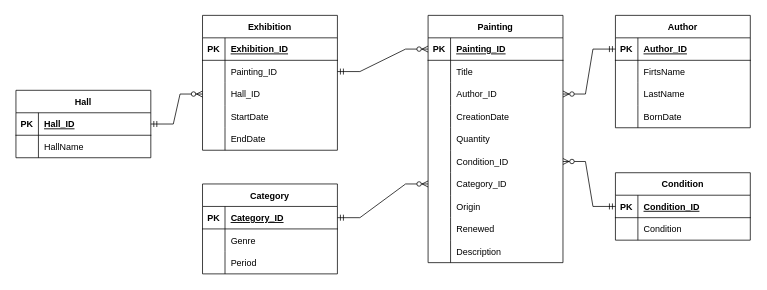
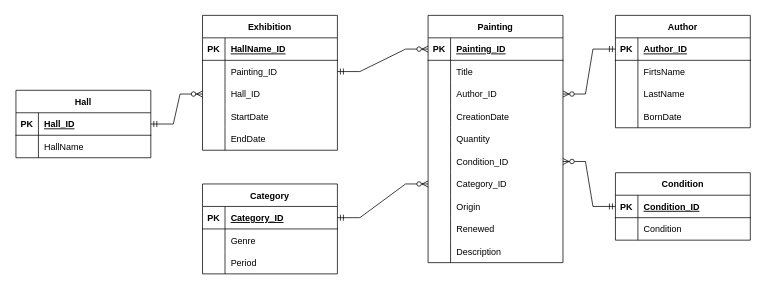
  <mxCell id="0" />
  <mxCell id="1" parent="0" />
  <mxCell id="2" value="Hall" style="shape=table;startSize=30;container=1;collapsible=1;childLayout=tableLayout;fixedRows=1;rowLines=0;fontStyle=1;align=center;resizeLast=1;" parent="1" vertex="1"><mxGeometry x="20" y="120" width="180" height="90" as="geometry" /></mxCell>
  <mxCell id="3" value="" style="shape=tableRow;horizontal=0;startSize=0;swimlaneHead=0;swimlaneBody=0;fillColor=none;collapsible=0;dropTarget=0;points=[[0,0.5],[1,0.5]];portConstraint=eastwest;top=0;left=0;right=0;bottom=1;" parent="2" vertex="1"><mxGeometry y="30" width="180" height="30" as="geometry" /></mxCell>
  <mxCell id="4" value="PK" style="shape=partialRectangle;connectable=0;fillColor=none;top=0;left=0;bottom=0;right=0;fontStyle=1;overflow=hidden;" parent="3" vertex="1"><mxGeometry width="30" height="30" as="geometry"><mxRectangle width="30" height="30" as="alternateBounds" /></mxGeometry></mxCell>
  <mxCell id="5" value="Hall_ID" style="shape=partialRectangle;connectable=0;fillColor=none;top=0;left=0;bottom=0;right=0;align=left;spacingLeft=6;fontStyle=5;overflow=hidden;" parent="3" vertex="1"><mxGeometry x="30" width="150" height="30" as="geometry"><mxRectangle width="150" height="30" as="alternateBounds" /></mxGeometry></mxCell>
  <mxCell id="6" value="" style="shape=tableRow;horizontal=0;startSize=0;swimlaneHead=0;swimlaneBody=0;fillColor=none;collapsible=0;dropTarget=0;points=[[0,0.5],[1,0.5]];portConstraint=eastwest;top=0;left=0;right=0;bottom=0;" parent="2" vertex="1"><mxGeometry y="60" width="180" height="30" as="geometry" /></mxCell>
  <mxCell id="7" value="" style="shape=partialRectangle;connectable=0;fillColor=none;top=0;left=0;bottom=0;right=0;editable=1;overflow=hidden;" parent="6" vertex="1"><mxGeometry width="30" height="30" as="geometry"><mxRectangle width="30" height="30" as="alternateBounds" /></mxGeometry></mxCell>
  <mxCell id="8" value="HallName" style="shape=partialRectangle;connectable=0;fillColor=none;top=0;left=0;bottom=0;right=0;align=left;spacingLeft=6;overflow=hidden;" parent="6" vertex="1"><mxGeometry x="30" width="150" height="30" as="geometry"><mxRectangle width="150" height="30" as="alternateBounds" /></mxGeometry></mxCell>
  <mxCell id="9" value="Exhibition" style="shape=table;startSize=30;container=1;collapsible=1;childLayout=tableLayout;fixedRows=1;rowLines=0;fontStyle=1;align=center;resizeLast=1;" parent="1" vertex="1"><mxGeometry x="269" y="20" width="180" height="180" as="geometry" /></mxCell>
  <mxCell id="10" value="" style="shape=tableRow;horizontal=0;startSize=0;swimlaneHead=0;swimlaneBody=0;fillColor=none;collapsible=0;dropTarget=0;points=[[0,0.5],[1,0.5]];portConstraint=eastwest;top=0;left=0;right=0;bottom=1;" parent="9" vertex="1"><mxGeometry y="30" width="180" height="30" as="geometry" /></mxCell>
  <mxCell id="11" value="PK" style="shape=partialRectangle;connectable=0;fillColor=none;top=0;left=0;bottom=0;right=0;fontStyle=1;overflow=hidden;" parent="10" vertex="1"><mxGeometry width="30" height="30" as="geometry"><mxRectangle width="30" height="30" as="alternateBounds" /></mxGeometry></mxCell>
- <mxCell id="12" value="Exhibition_ID" style="shape=partialRectangle;connectable=0;fillColor=none;top=0;left=0;bottom=0;right=0;align=left;spacingLeft=6;fontStyle=5;overflow=hidden;" parent="10" vertex="1"><mxGeometry x="30" width="150" height="30" as="geometry"><mxRectangle width="150" height="30" as="alternateBounds" /></mxGeometry></mxCell>
+ <mxCell id="12" value="HallName_ID" style="shape=partialRectangle;connectable=0;fillColor=none;top=0;left=0;bottom=0;right=0;align=left;spacingLeft=6;fontStyle=5;overflow=hidden;" parent="10" vertex="1"><mxGeometry x="30" width="150" height="30" as="geometry"><mxRectangle width="150" height="30" as="alternateBounds" /></mxGeometry></mxCell>
  <mxCell id="13" value="" style="shape=tableRow;horizontal=0;startSize=0;swimlaneHead=0;swimlaneBody=0;fillColor=none;collapsible=0;dropTarget=0;points=[[0,0.5],[1,0.5]];portConstraint=eastwest;top=0;left=0;right=0;bottom=0;" parent="9" vertex="1"><mxGeometry y="60" width="180" height="30" as="geometry" /></mxCell>
  <mxCell id="14" value="" style="shape=partialRectangle;connectable=0;fillColor=none;top=0;left=0;bottom=0;right=0;editable=1;overflow=hidden;" parent="13" vertex="1"><mxGeometry width="30" height="30" as="geometry"><mxRectangle width="30" height="30" as="alternateBounds" /></mxGeometry></mxCell>
  <mxCell id="15" value="Painting_ID" style="shape=partialRectangle;connectable=0;fillColor=none;top=0;left=0;bottom=0;right=0;align=left;spacingLeft=6;overflow=hidden;" parent="13" vertex="1"><mxGeometry x="30" width="150" height="30" as="geometry"><mxRectangle width="150" height="30" as="alternateBounds" /></mxGeometry></mxCell>
  <mxCell id="16" value="" style="shape=tableRow;horizontal=0;startSize=0;swimlaneHead=0;swimlaneBody=0;fillColor=none;collapsible=0;dropTarget=0;points=[[0,0.5],[1,0.5]];portConstraint=eastwest;top=0;left=0;right=0;bottom=0;" parent="9" vertex="1"><mxGeometry y="90" width="180" height="30" as="geometry" /></mxCell>
  <mxCell id="17" value="" style="shape=partialRectangle;connectable=0;fillColor=none;top=0;left=0;bottom=0;right=0;editable=1;overflow=hidden;" parent="16" vertex="1"><mxGeometry width="30" height="30" as="geometry"><mxRectangle width="30" height="30" as="alternateBounds" /></mxGeometry></mxCell>
  <mxCell id="18" value="Hall_ID" style="shape=partialRectangle;connectable=0;fillColor=none;top=0;left=0;bottom=0;right=0;align=left;spacingLeft=6;overflow=hidden;" parent="16" vertex="1"><mxGeometry x="30" width="150" height="30" as="geometry"><mxRectangle width="150" height="30" as="alternateBounds" /></mxGeometry></mxCell>
  <mxCell id="19" value="" style="shape=tableRow;horizontal=0;startSize=0;swimlaneHead=0;swimlaneBody=0;fillColor=none;collapsible=0;dropTarget=0;points=[[0,0.5],[1,0.5]];portConstraint=eastwest;top=0;left=0;right=0;bottom=0;" parent="9" vertex="1"><mxGeometry y="120" width="180" height="30" as="geometry" /></mxCell>
  <mxCell id="20" value="" style="shape=partialRectangle;connectable=0;fillColor=none;top=0;left=0;bottom=0;right=0;editable=1;overflow=hidden;" parent="19" vertex="1"><mxGeometry width="30" height="30" as="geometry"><mxRectangle width="30" height="30" as="alternateBounds" /></mxGeometry></mxCell>
  <mxCell id="21" value="StartDate" style="shape=partialRectangle;connectable=0;fillColor=none;top=0;left=0;bottom=0;right=0;align=left;spacingLeft=6;overflow=hidden;" parent="19" vertex="1"><mxGeometry x="30" width="150" height="30" as="geometry"><mxRectangle width="150" height="30" as="alternateBounds" /></mxGeometry></mxCell>
  <mxCell id="22" value="" style="shape=tableRow;horizontal=0;startSize=0;swimlaneHead=0;swimlaneBody=0;fillColor=none;collapsible=0;dropTarget=0;points=[[0,0.5],[1,0.5]];portConstraint=eastwest;top=0;left=0;right=0;bottom=0;" parent="9" vertex="1"><mxGeometry y="150" width="180" height="30" as="geometry" /></mxCell>
  <mxCell id="23" value="" style="shape=partialRectangle;connectable=0;fillColor=none;top=0;left=0;bottom=0;right=0;editable=1;overflow=hidden;" parent="22" vertex="1"><mxGeometry width="30" height="30" as="geometry"><mxRectangle width="30" height="30" as="alternateBounds" /></mxGeometry></mxCell>
  <mxCell id="24" value="EndDate" style="shape=partialRectangle;connectable=0;fillColor=none;top=0;left=0;bottom=0;right=0;align=left;spacingLeft=6;overflow=hidden;" parent="22" vertex="1"><mxGeometry x="30" width="150" height="30" as="geometry"><mxRectangle width="150" height="30" as="alternateBounds" /></mxGeometry></mxCell>
  <mxCell id="25" value="" style="edgeStyle=entityRelationEdgeStyle;fontSize=12;html=1;endArrow=ERzeroToMany;startArrow=ERmandOne;rounded=0;exitX=1;exitY=0.5;exitDx=0;exitDy=0;entryX=0;entryY=0.5;entryDx=0;entryDy=0;" parent="1" source="3" target="16" edge="1"><mxGeometry width="100" height="100" relative="1" as="geometry"><mxPoint x="240" y="335" as="sourcePoint" /><mxPoint x="340" y="235" as="targetPoint" /></mxGeometry></mxCell>
  <mxCell id="26" value="Category" style="shape=table;startSize=30;container=1;collapsible=1;childLayout=tableLayout;fixedRows=1;rowLines=0;fontStyle=1;align=center;resizeLast=1;" parent="1" vertex="1"><mxGeometry x="269" y="245" width="180" height="120" as="geometry" /></mxCell>
  <mxCell id="27" value="" style="shape=tableRow;horizontal=0;startSize=0;swimlaneHead=0;swimlaneBody=0;fillColor=none;collapsible=0;dropTarget=0;points=[[0,0.5],[1,0.5]];portConstraint=eastwest;top=0;left=0;right=0;bottom=1;" parent="26" vertex="1"><mxGeometry y="30" width="180" height="30" as="geometry" /></mxCell>
  <mxCell id="28" value="PK" style="shape=partialRectangle;connectable=0;fillColor=none;top=0;left=0;bottom=0;right=0;fontStyle=1;overflow=hidden;" parent="27" vertex="1"><mxGeometry width="30" height="30" as="geometry"><mxRectangle width="30" height="30" as="alternateBounds" /></mxGeometry></mxCell>
  <mxCell id="29" value="Category_ID" style="shape=partialRectangle;connectable=0;fillColor=none;top=0;left=0;bottom=0;right=0;align=left;spacingLeft=6;fontStyle=5;overflow=hidden;" parent="27" vertex="1"><mxGeometry x="30" width="150" height="30" as="geometry"><mxRectangle width="150" height="30" as="alternateBounds" /></mxGeometry></mxCell>
  <mxCell id="30" value="" style="shape=tableRow;horizontal=0;startSize=0;swimlaneHead=0;swimlaneBody=0;fillColor=none;collapsible=0;dropTarget=0;points=[[0,0.5],[1,0.5]];portConstraint=eastwest;top=0;left=0;right=0;bottom=0;" parent="26" vertex="1"><mxGeometry y="60" width="180" height="30" as="geometry" /></mxCell>
  <mxCell id="31" value="" style="shape=partialRectangle;connectable=0;fillColor=none;top=0;left=0;bottom=0;right=0;editable=1;overflow=hidden;" parent="30" vertex="1"><mxGeometry width="30" height="30" as="geometry"><mxRectangle width="30" height="30" as="alternateBounds" /></mxGeometry></mxCell>
  <mxCell id="32" value="Genre" style="shape=partialRectangle;connectable=0;fillColor=none;top=0;left=0;bottom=0;right=0;align=left;spacingLeft=6;overflow=hidden;" parent="30" vertex="1"><mxGeometry x="30" width="150" height="30" as="geometry"><mxRectangle width="150" height="30" as="alternateBounds" /></mxGeometry></mxCell>
  <mxCell id="33" value="" style="shape=tableRow;horizontal=0;startSize=0;swimlaneHead=0;swimlaneBody=0;fillColor=none;collapsible=0;dropTarget=0;points=[[0,0.5],[1,0.5]];portConstraint=eastwest;top=0;left=0;right=0;bottom=0;" parent="26" vertex="1"><mxGeometry y="90" width="180" height="30" as="geometry" /></mxCell>
  <mxCell id="34" value="" style="shape=partialRectangle;connectable=0;fillColor=none;top=0;left=0;bottom=0;right=0;editable=1;overflow=hidden;" parent="33" vertex="1"><mxGeometry width="30" height="30" as="geometry"><mxRectangle width="30" height="30" as="alternateBounds" /></mxGeometry></mxCell>
  <mxCell id="35" value="Period" style="shape=partialRectangle;connectable=0;fillColor=none;top=0;left=0;bottom=0;right=0;align=left;spacingLeft=6;overflow=hidden;" parent="33" vertex="1"><mxGeometry x="30" width="150" height="30" as="geometry"><mxRectangle width="150" height="30" as="alternateBounds" /></mxGeometry></mxCell>
  <mxCell id="36" value="Painting" style="shape=table;startSize=30;container=1;collapsible=1;childLayout=tableLayout;fixedRows=1;rowLines=0;fontStyle=1;align=center;resizeLast=1;" parent="1" vertex="1"><mxGeometry x="570" y="20" width="180" height="330" as="geometry" /></mxCell>
  <mxCell id="37" value="" style="shape=tableRow;horizontal=0;startSize=0;swimlaneHead=0;swimlaneBody=0;fillColor=none;collapsible=0;dropTarget=0;points=[[0,0.5],[1,0.5]];portConstraint=eastwest;top=0;left=0;right=0;bottom=1;" parent="36" vertex="1"><mxGeometry y="30" width="180" height="30" as="geometry" /></mxCell>
  <mxCell id="38" value="PK" style="shape=partialRectangle;connectable=0;fillColor=none;top=0;left=0;bottom=0;right=0;fontStyle=1;overflow=hidden;" parent="37" vertex="1"><mxGeometry width="30" height="30" as="geometry"><mxRectangle width="30" height="30" as="alternateBounds" /></mxGeometry></mxCell>
  <mxCell id="39" value="Painting_ID" style="shape=partialRectangle;connectable=0;fillColor=none;top=0;left=0;bottom=0;right=0;align=left;spacingLeft=6;fontStyle=5;overflow=hidden;" parent="37" vertex="1"><mxGeometry x="30" width="150" height="30" as="geometry"><mxRectangle width="150" height="30" as="alternateBounds" /></mxGeometry></mxCell>
  <mxCell id="40" value="" style="shape=tableRow;horizontal=0;startSize=0;swimlaneHead=0;swimlaneBody=0;fillColor=none;collapsible=0;dropTarget=0;points=[[0,0.5],[1,0.5]];portConstraint=eastwest;top=0;left=0;right=0;bottom=0;" parent="36" vertex="1"><mxGeometry y="60" width="180" height="30" as="geometry" /></mxCell>
  <mxCell id="41" value="" style="shape=partialRectangle;connectable=0;fillColor=none;top=0;left=0;bottom=0;right=0;editable=1;overflow=hidden;" parent="40" vertex="1"><mxGeometry width="30" height="30" as="geometry"><mxRectangle width="30" height="30" as="alternateBounds" /></mxGeometry></mxCell>
  <mxCell id="42" value="Title" style="shape=partialRectangle;connectable=0;fillColor=none;top=0;left=0;bottom=0;right=0;align=left;spacingLeft=6;overflow=hidden;" parent="40" vertex="1"><mxGeometry x="30" width="150" height="30" as="geometry"><mxRectangle width="150" height="30" as="alternateBounds" /></mxGeometry></mxCell>
  <mxCell id="43" value="" style="shape=tableRow;horizontal=0;startSize=0;swimlaneHead=0;swimlaneBody=0;fillColor=none;collapsible=0;dropTarget=0;points=[[0,0.5],[1,0.5]];portConstraint=eastwest;top=0;left=0;right=0;bottom=0;" parent="36" vertex="1"><mxGeometry y="90" width="180" height="30" as="geometry" /></mxCell>
  <mxCell id="44" value="" style="shape=partialRectangle;connectable=0;fillColor=none;top=0;left=0;bottom=0;right=0;editable=1;overflow=hidden;" parent="43" vertex="1"><mxGeometry width="30" height="30" as="geometry"><mxRectangle width="30" height="30" as="alternateBounds" /></mxGeometry></mxCell>
  <mxCell id="45" value="Author_ID" style="shape=partialRectangle;connectable=0;fillColor=none;top=0;left=0;bottom=0;right=0;align=left;spacingLeft=6;overflow=hidden;" parent="43" vertex="1"><mxGeometry x="30" width="150" height="30" as="geometry"><mxRectangle width="150" height="30" as="alternateBounds" /></mxGeometry></mxCell>
  <mxCell id="46" value="" style="shape=tableRow;horizontal=0;startSize=0;swimlaneHead=0;swimlaneBody=0;fillColor=none;collapsible=0;dropTarget=0;points=[[0,0.5],[1,0.5]];portConstraint=eastwest;top=0;left=0;right=0;bottom=0;" parent="36" vertex="1"><mxGeometry y="120" width="180" height="30" as="geometry" /></mxCell>
  <mxCell id="47" value="" style="shape=partialRectangle;connectable=0;fillColor=none;top=0;left=0;bottom=0;right=0;editable=1;overflow=hidden;" parent="46" vertex="1"><mxGeometry width="30" height="30" as="geometry"><mxRectangle width="30" height="30" as="alternateBounds" /></mxGeometry></mxCell>
  <mxCell id="48" value="CreationDate" style="shape=partialRectangle;connectable=0;fillColor=none;top=0;left=0;bottom=0;right=0;align=left;spacingLeft=6;overflow=hidden;" parent="46" vertex="1"><mxGeometry x="30" width="150" height="30" as="geometry"><mxRectangle width="150" height="30" as="alternateBounds" /></mxGeometry></mxCell>
  <mxCell id="49" value="" style="shape=tableRow;horizontal=0;startSize=0;swimlaneHead=0;swimlaneBody=0;fillColor=none;collapsible=0;dropTarget=0;points=[[0,0.5],[1,0.5]];portConstraint=eastwest;top=0;left=0;right=0;bottom=0;" parent="36" vertex="1"><mxGeometry y="150" width="180" height="30" as="geometry" /></mxCell>
  <mxCell id="50" value="" style="shape=partialRectangle;connectable=0;fillColor=none;top=0;left=0;bottom=0;right=0;editable=1;overflow=hidden;" parent="49" vertex="1"><mxGeometry width="30" height="30" as="geometry"><mxRectangle width="30" height="30" as="alternateBounds" /></mxGeometry></mxCell>
  <mxCell id="51" value="Quantity" style="shape=partialRectangle;connectable=0;fillColor=none;top=0;left=0;bottom=0;right=0;align=left;spacingLeft=6;overflow=hidden;" parent="49" vertex="1"><mxGeometry x="30" width="150" height="30" as="geometry"><mxRectangle width="150" height="30" as="alternateBounds" /></mxGeometry></mxCell>
  <mxCell id="52" value="" style="shape=tableRow;horizontal=0;startSize=0;swimlaneHead=0;swimlaneBody=0;fillColor=none;collapsible=0;dropTarget=0;points=[[0,0.5],[1,0.5]];portConstraint=eastwest;top=0;left=0;right=0;bottom=0;" parent="36" vertex="1"><mxGeometry y="180" width="180" height="30" as="geometry" /></mxCell>
  <mxCell id="53" value="" style="shape=partialRectangle;connectable=0;fillColor=none;top=0;left=0;bottom=0;right=0;editable=1;overflow=hidden;" parent="52" vertex="1"><mxGeometry width="30" height="30" as="geometry"><mxRectangle width="30" height="30" as="alternateBounds" /></mxGeometry></mxCell>
  <mxCell id="54" value="Condition_ID" style="shape=partialRectangle;connectable=0;fillColor=none;top=0;left=0;bottom=0;right=0;align=left;spacingLeft=6;overflow=hidden;" parent="52" vertex="1"><mxGeometry x="30" width="150" height="30" as="geometry"><mxRectangle width="150" height="30" as="alternateBounds" /></mxGeometry></mxCell>
  <mxCell id="55" value="" style="shape=tableRow;horizontal=0;startSize=0;swimlaneHead=0;swimlaneBody=0;fillColor=none;collapsible=0;dropTarget=0;points=[[0,0.5],[1,0.5]];portConstraint=eastwest;top=0;left=0;right=0;bottom=0;" parent="36" vertex="1"><mxGeometry y="210" width="180" height="30" as="geometry" /></mxCell>
  <mxCell id="56" value="" style="shape=partialRectangle;connectable=0;fillColor=none;top=0;left=0;bottom=0;right=0;editable=1;overflow=hidden;" parent="55" vertex="1"><mxGeometry width="30" height="30" as="geometry"><mxRectangle width="30" height="30" as="alternateBounds" /></mxGeometry></mxCell>
  <mxCell id="57" value="Category_ID" style="shape=partialRectangle;connectable=0;fillColor=none;top=0;left=0;bottom=0;right=0;align=left;spacingLeft=6;overflow=hidden;" parent="55" vertex="1"><mxGeometry x="30" width="150" height="30" as="geometry"><mxRectangle width="150" height="30" as="alternateBounds" /></mxGeometry></mxCell>
  <mxCell id="58" value="" style="shape=tableRow;horizontal=0;startSize=0;swimlaneHead=0;swimlaneBody=0;fillColor=none;collapsible=0;dropTarget=0;points=[[0,0.5],[1,0.5]];portConstraint=eastwest;top=0;left=0;right=0;bottom=0;" parent="36" vertex="1"><mxGeometry y="240" width="180" height="30" as="geometry" /></mxCell>
  <mxCell id="59" value="" style="shape=partialRectangle;connectable=0;fillColor=none;top=0;left=0;bottom=0;right=0;editable=1;overflow=hidden;" parent="58" vertex="1"><mxGeometry width="30" height="30" as="geometry"><mxRectangle width="30" height="30" as="alternateBounds" /></mxGeometry></mxCell>
  <mxCell id="60" value="Origin" style="shape=partialRectangle;connectable=0;fillColor=none;top=0;left=0;bottom=0;right=0;align=left;spacingLeft=6;overflow=hidden;" parent="58" vertex="1"><mxGeometry x="30" width="150" height="30" as="geometry"><mxRectangle width="150" height="30" as="alternateBounds" /></mxGeometry></mxCell>
  <mxCell id="61" value="" style="shape=tableRow;horizontal=0;startSize=0;swimlaneHead=0;swimlaneBody=0;fillColor=none;collapsible=0;dropTarget=0;points=[[0,0.5],[1,0.5]];portConstraint=eastwest;top=0;left=0;right=0;bottom=0;" parent="36" vertex="1"><mxGeometry y="270" width="180" height="30" as="geometry" /></mxCell>
  <mxCell id="62" value="" style="shape=partialRectangle;connectable=0;fillColor=none;top=0;left=0;bottom=0;right=0;editable=1;overflow=hidden;" parent="61" vertex="1"><mxGeometry width="30" height="30" as="geometry"><mxRectangle width="30" height="30" as="alternateBounds" /></mxGeometry></mxCell>
  <mxCell id="63" value="Renewed" style="shape=partialRectangle;connectable=0;fillColor=none;top=0;left=0;bottom=0;right=0;align=left;spacingLeft=6;overflow=hidden;" parent="61" vertex="1"><mxGeometry x="30" width="150" height="30" as="geometry"><mxRectangle width="150" height="30" as="alternateBounds" /></mxGeometry></mxCell>
  <mxCell id="64" value="" style="shape=tableRow;horizontal=0;startSize=0;swimlaneHead=0;swimlaneBody=0;fillColor=none;collapsible=0;dropTarget=0;points=[[0,0.5],[1,0.5]];portConstraint=eastwest;top=0;left=0;right=0;bottom=0;" parent="36" vertex="1"><mxGeometry y="300" width="180" height="30" as="geometry" /></mxCell>
  <mxCell id="65" value="" style="shape=partialRectangle;connectable=0;fillColor=none;top=0;left=0;bottom=0;right=0;editable=1;overflow=hidden;" parent="64" vertex="1"><mxGeometry width="30" height="30" as="geometry"><mxRectangle width="30" height="30" as="alternateBounds" /></mxGeometry></mxCell>
  <mxCell id="66" value="Description" style="shape=partialRectangle;connectable=0;fillColor=none;top=0;left=0;bottom=0;right=0;align=left;spacingLeft=6;overflow=hidden;" parent="64" vertex="1"><mxGeometry x="30" width="150" height="30" as="geometry"><mxRectangle width="150" height="30" as="alternateBounds" /></mxGeometry></mxCell>
  <mxCell id="67" value="" style="edgeStyle=entityRelationEdgeStyle;fontSize=12;html=1;endArrow=ERzeroToMany;startArrow=ERmandOne;rounded=0;exitX=1;exitY=0.5;exitDx=0;exitDy=0;entryX=0;entryY=0.5;entryDx=0;entryDy=0;" parent="1" source="27" target="55" edge="1"><mxGeometry width="100" height="100" relative="1" as="geometry"><mxPoint x="470" y="355" as="sourcePoint" /><mxPoint x="570" y="255" as="targetPoint" /></mxGeometry></mxCell>
  <mxCell id="68" value="" style="edgeStyle=entityRelationEdgeStyle;fontSize=12;html=1;endArrow=ERzeroToMany;startArrow=ERmandOne;rounded=0;exitX=1;exitY=0.5;exitDx=0;exitDy=0;entryX=0;entryY=0.5;entryDx=0;entryDy=0;" parent="1" source="13" target="37" edge="1"><mxGeometry width="100" height="100" relative="1" as="geometry"><mxPoint x="490" y="205" as="sourcePoint" /><mxPoint x="590" y="105" as="targetPoint" /></mxGeometry></mxCell>
  <mxCell id="69" value="Author" style="shape=table;startSize=30;container=1;collapsible=1;childLayout=tableLayout;fixedRows=1;rowLines=0;fontStyle=1;align=center;resizeLast=1;" parent="1" vertex="1"><mxGeometry x="820" y="20" width="180" height="150" as="geometry" /></mxCell>
  <mxCell id="70" value="" style="shape=tableRow;horizontal=0;startSize=0;swimlaneHead=0;swimlaneBody=0;fillColor=none;collapsible=0;dropTarget=0;points=[[0,0.5],[1,0.5]];portConstraint=eastwest;top=0;left=0;right=0;bottom=1;" parent="69" vertex="1"><mxGeometry y="30" width="180" height="30" as="geometry" /></mxCell>
  <mxCell id="71" value="PK" style="shape=partialRectangle;connectable=0;fillColor=none;top=0;left=0;bottom=0;right=0;fontStyle=1;overflow=hidden;" parent="70" vertex="1"><mxGeometry width="30" height="30" as="geometry"><mxRectangle width="30" height="30" as="alternateBounds" /></mxGeometry></mxCell>
  <mxCell id="72" value="Author_ID" style="shape=partialRectangle;connectable=0;fillColor=none;top=0;left=0;bottom=0;right=0;align=left;spacingLeft=6;fontStyle=5;overflow=hidden;" parent="70" vertex="1"><mxGeometry x="30" width="150" height="30" as="geometry"><mxRectangle width="150" height="30" as="alternateBounds" /></mxGeometry></mxCell>
  <mxCell id="73" value="" style="shape=tableRow;horizontal=0;startSize=0;swimlaneHead=0;swimlaneBody=0;fillColor=none;collapsible=0;dropTarget=0;points=[[0,0.5],[1,0.5]];portConstraint=eastwest;top=0;left=0;right=0;bottom=0;" parent="69" vertex="1"><mxGeometry y="60" width="180" height="30" as="geometry" /></mxCell>
  <mxCell id="74" value="" style="shape=partialRectangle;connectable=0;fillColor=none;top=0;left=0;bottom=0;right=0;editable=1;overflow=hidden;" parent="73" vertex="1"><mxGeometry width="30" height="30" as="geometry"><mxRectangle width="30" height="30" as="alternateBounds" /></mxGeometry></mxCell>
  <mxCell id="75" value="FirtsName" style="shape=partialRectangle;connectable=0;fillColor=none;top=0;left=0;bottom=0;right=0;align=left;spacingLeft=6;overflow=hidden;" parent="73" vertex="1"><mxGeometry x="30" width="150" height="30" as="geometry"><mxRectangle width="150" height="30" as="alternateBounds" /></mxGeometry></mxCell>
  <mxCell id="76" value="" style="shape=tableRow;horizontal=0;startSize=0;swimlaneHead=0;swimlaneBody=0;fillColor=none;collapsible=0;dropTarget=0;points=[[0,0.5],[1,0.5]];portConstraint=eastwest;top=0;left=0;right=0;bottom=0;" parent="69" vertex="1"><mxGeometry y="90" width="180" height="30" as="geometry" /></mxCell>
  <mxCell id="77" value="" style="shape=partialRectangle;connectable=0;fillColor=none;top=0;left=0;bottom=0;right=0;editable=1;overflow=hidden;" parent="76" vertex="1"><mxGeometry width="30" height="30" as="geometry"><mxRectangle width="30" height="30" as="alternateBounds" /></mxGeometry></mxCell>
  <mxCell id="78" value="LastName" style="shape=partialRectangle;connectable=0;fillColor=none;top=0;left=0;bottom=0;right=0;align=left;spacingLeft=6;overflow=hidden;" parent="76" vertex="1"><mxGeometry x="30" width="150" height="30" as="geometry"><mxRectangle width="150" height="30" as="alternateBounds" /></mxGeometry></mxCell>
  <mxCell id="79" value="" style="shape=tableRow;horizontal=0;startSize=0;swimlaneHead=0;swimlaneBody=0;fillColor=none;collapsible=0;dropTarget=0;points=[[0,0.5],[1,0.5]];portConstraint=eastwest;top=0;left=0;right=0;bottom=0;" parent="69" vertex="1"><mxGeometry y="120" width="180" height="30" as="geometry" /></mxCell>
  <mxCell id="80" value="" style="shape=partialRectangle;connectable=0;fillColor=none;top=0;left=0;bottom=0;right=0;editable=1;overflow=hidden;" parent="79" vertex="1"><mxGeometry width="30" height="30" as="geometry"><mxRectangle width="30" height="30" as="alternateBounds" /></mxGeometry></mxCell>
  <mxCell id="81" value="BornDate" style="shape=partialRectangle;connectable=0;fillColor=none;top=0;left=0;bottom=0;right=0;align=left;spacingLeft=6;overflow=hidden;" parent="79" vertex="1"><mxGeometry x="30" width="150" height="30" as="geometry"><mxRectangle width="150" height="30" as="alternateBounds" /></mxGeometry></mxCell>
  <mxCell id="82" value="Condition" style="shape=table;startSize=30;container=1;collapsible=1;childLayout=tableLayout;fixedRows=1;rowLines=0;fontStyle=1;align=center;resizeLast=1;" parent="1" vertex="1"><mxGeometry x="820" y="230" width="180" height="90" as="geometry" /></mxCell>
  <mxCell id="83" value="" style="shape=tableRow;horizontal=0;startSize=0;swimlaneHead=0;swimlaneBody=0;fillColor=none;collapsible=0;dropTarget=0;points=[[0,0.5],[1,0.5]];portConstraint=eastwest;top=0;left=0;right=0;bottom=1;" parent="82" vertex="1"><mxGeometry y="30" width="180" height="30" as="geometry" /></mxCell>
  <mxCell id="84" value="PK" style="shape=partialRectangle;connectable=0;fillColor=none;top=0;left=0;bottom=0;right=0;fontStyle=1;overflow=hidden;" parent="83" vertex="1"><mxGeometry width="30" height="30" as="geometry"><mxRectangle width="30" height="30" as="alternateBounds" /></mxGeometry></mxCell>
  <mxCell id="85" value="Condition_ID" style="shape=partialRectangle;connectable=0;fillColor=none;top=0;left=0;bottom=0;right=0;align=left;spacingLeft=6;fontStyle=5;overflow=hidden;" parent="83" vertex="1"><mxGeometry x="30" width="150" height="30" as="geometry"><mxRectangle width="150" height="30" as="alternateBounds" /></mxGeometry></mxCell>
  <mxCell id="86" value="" style="shape=tableRow;horizontal=0;startSize=0;swimlaneHead=0;swimlaneBody=0;fillColor=none;collapsible=0;dropTarget=0;points=[[0,0.5],[1,0.5]];portConstraint=eastwest;top=0;left=0;right=0;bottom=0;" parent="82" vertex="1"><mxGeometry y="60" width="180" height="30" as="geometry" /></mxCell>
  <mxCell id="87" value="" style="shape=partialRectangle;connectable=0;fillColor=none;top=0;left=0;bottom=0;right=0;editable=1;overflow=hidden;" parent="86" vertex="1"><mxGeometry width="30" height="30" as="geometry"><mxRectangle width="30" height="30" as="alternateBounds" /></mxGeometry></mxCell>
  <mxCell id="88" value="Condition" style="shape=partialRectangle;connectable=0;fillColor=none;top=0;left=0;bottom=0;right=0;align=left;spacingLeft=6;overflow=hidden;" parent="86" vertex="1"><mxGeometry x="30" width="150" height="30" as="geometry"><mxRectangle width="150" height="30" as="alternateBounds" /></mxGeometry></mxCell>
  <mxCell id="89" value="" style="edgeStyle=entityRelationEdgeStyle;fontSize=12;html=1;endArrow=ERzeroToMany;startArrow=ERmandOne;rounded=0;exitX=0;exitY=0.5;exitDx=0;exitDy=0;entryX=1;entryY=0.5;entryDx=0;entryDy=0;" parent="1" source="70" target="43" edge="1"><mxGeometry width="100" height="100" relative="1" as="geometry"><mxPoint x="770" y="55" as="sourcePoint" /><mxPoint x="870" y="-45" as="targetPoint" /></mxGeometry></mxCell>
  <mxCell id="90" value="" style="edgeStyle=entityRelationEdgeStyle;fontSize=12;html=1;endArrow=ERzeroToMany;startArrow=ERmandOne;rounded=0;exitX=0;exitY=0.5;exitDx=0;exitDy=0;entryX=1;entryY=0.5;entryDx=0;entryDy=0;" parent="1" source="83" target="52" edge="1"><mxGeometry width="100" height="100" relative="1" as="geometry"><mxPoint x="760" y="295" as="sourcePoint" /><mxPoint x="860" y="195" as="targetPoint" /></mxGeometry></mxCell>
